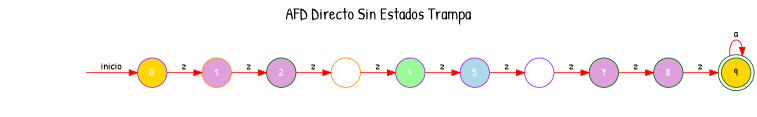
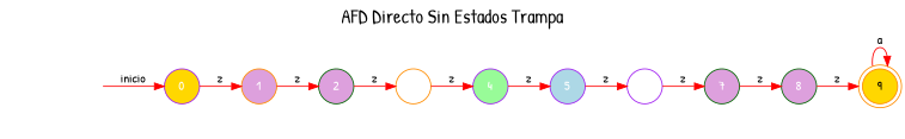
  digraph {
    fontsize=20
    label="AFD Directo Sin Estados Trampa"
    labelloc=t
    rankdir=LR
    fontname="Patrick Hand"
    node [color=purple shape=circle style=filled fillcolor=plum fontname="Patrick Hand" fontcolor=white]
    edge [color=red fontname="Patrick Hand"]
-   9 [color=darkgreen shape=doublecircle fillcolor=gold fontcolor=""]
+   9 [color=darkorange shape=doublecircle fillcolor=gold fontcolor=""]
    secret_node [color=midnightblue style=invis fillcolor=""]
    0 [fillcolor=gold]
    1 [color=darkorange]
    2 [color=darkgreen]
    3 [color=darkorange fillcolor=white]
    4 [fillcolor=palegreen]
    5 [fillcolor=lightblue]
    6 [fillcolor=white]
    7 [color=darkgreen]
    8 [color=darkgreen]
    9 -> 9 [label=a]
    secret_node -> 0 [label=inicio]
    0 -> 1 [label=z]
    1 -> 2 [label=z]
    2 -> 3 [label=z]
    3 -> 4 [label=z]
    4 -> 5 [label=z]
    5 -> 6 [label=z]
    6 -> 7 [label=z]
    7 -> 8 [label=z]
    8 -> 9 [label=z]
  }
